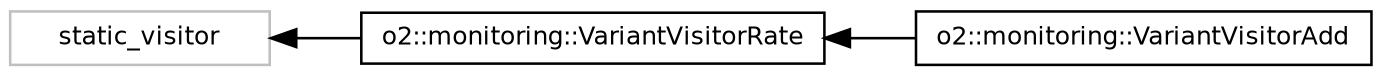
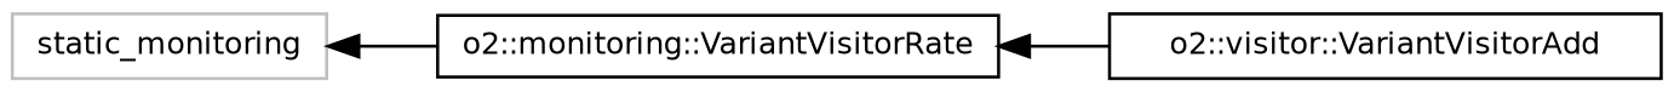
  digraph {
    rankdir=LR
    node [color=black fontname=Helvetica fontsize=10 shape=record]
    edge [color=black dir=back fontname=Helvetica fontsize=10 labelfontname=Helvetica labelfontsize=10 style=solid]
-   n1 [color=grey75 height=0.2 label=static_visitor width=0.4]
+   n1 [color=grey75 height=0.2 label=static_monitoring width=0.4]
    n2 [height=0.2 label="o2::monitoring::VariantVisitorRate" width=0.4]
-   n3 [height=0.2 label="o2::monitoring::VariantVisitorAdd" width=0.4]
+   n3 [height=0.2 label="o2::visitor::VariantVisitorAdd" width=0.4]
    n1 -> n2
    n2 -> n3
  }
